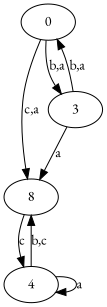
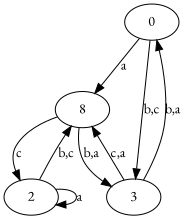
  digraph {
    d2tdocpreamble="\usetikzlibrary{automata}"
    d2tfigpreamble="\tikzstyle{every state}= [ draw=blue!50,very thick,fill=blue!20]  \tikzstyle{auto}= [fill=white]"
    fontname="EB Garamond"
    ranksep=0.5
    node [fontname="EB Garamond" style=state]
    edge [fontname="EB Garamond" lblstyle=auto topath="bend right"]
    n1 [label=0 style="state, initial"]
    n2 [label=8 style="state, accepting"]
    n3 [label=3]
-   n4 [label=4]
-   n1 -> n2 [label="c,a"]
-   n1 -> n3 [label="b,a"]
+   n4 [label=2]
+   n1 -> n2 [label=a]
+   n1 -> n3 [label="b,c"]
+   n2 -> n3 [label="b,a"]
    n2 -> n4 [label=c]
    n3 -> n1 [label="b,a"]
-   n3 -> n2 [label=a]
+   n3 -> n2 [label="c,a"]
    n4 -> n2 [label="b,c"]
    n4 -> n4 [label=a topath="loop above"]
  }
